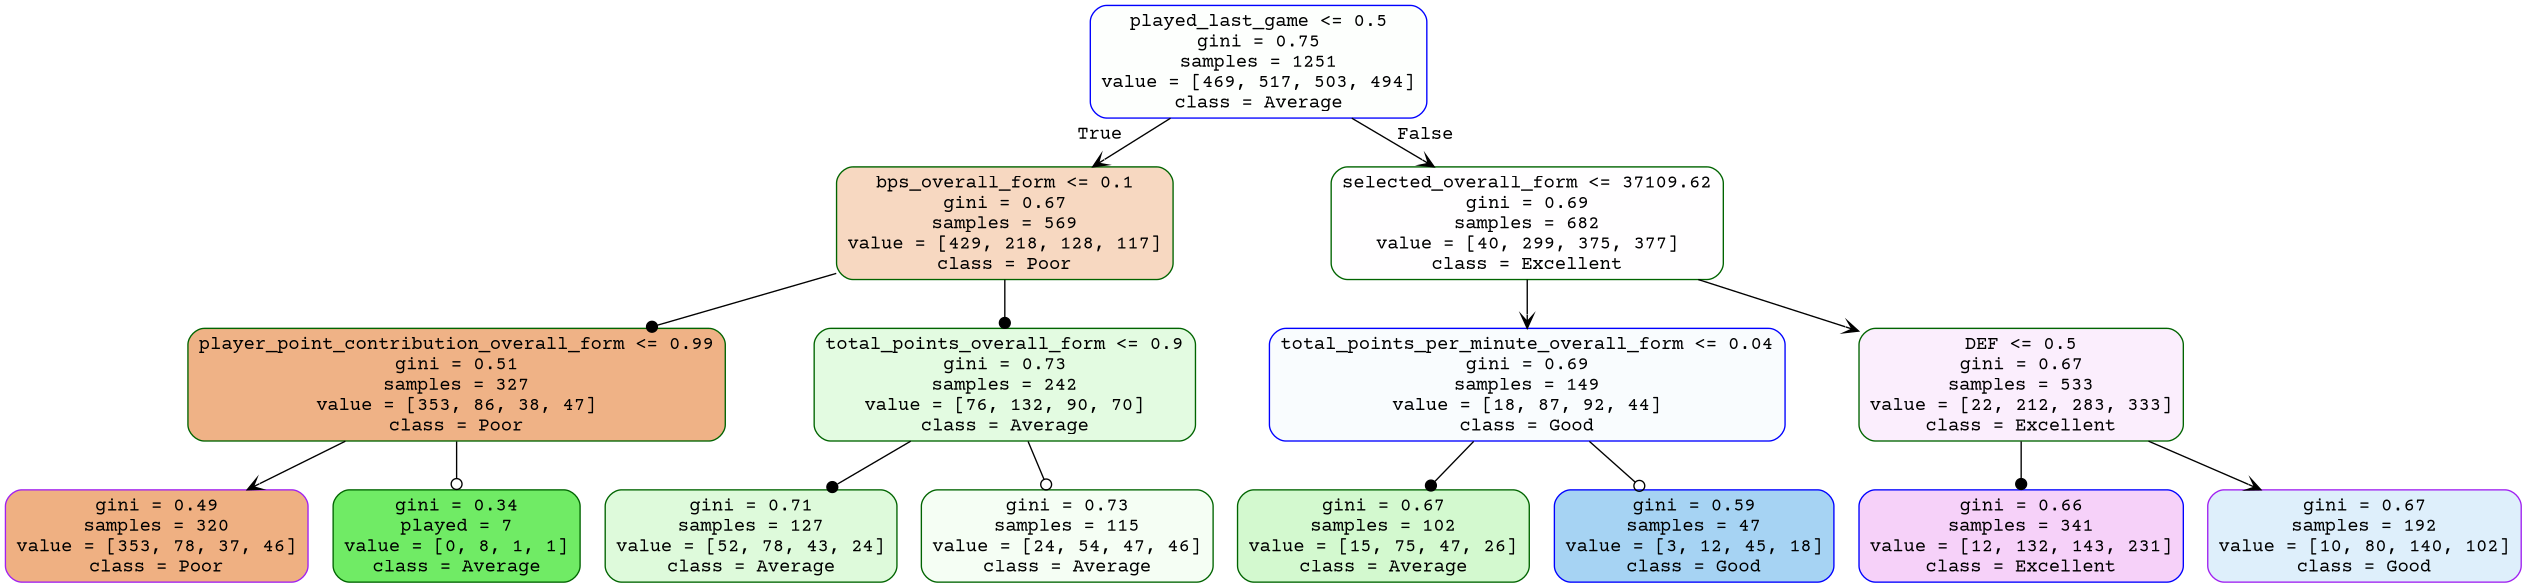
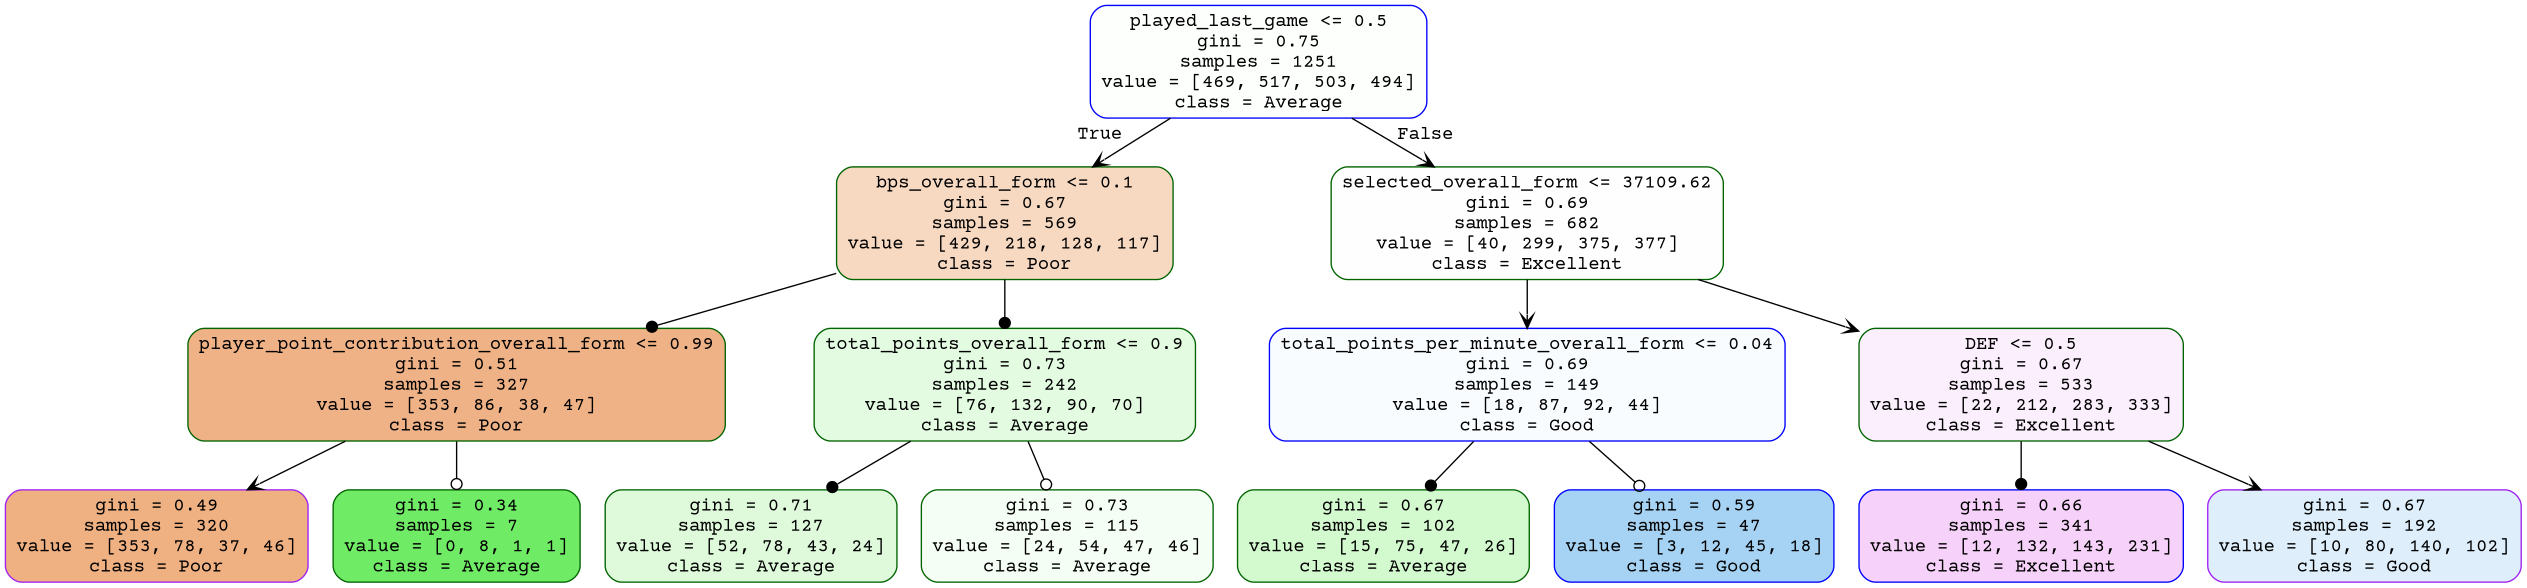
  digraph {
    fontname="Courier Prime"
    node [color=darkgreen fontname="Courier Prime" shape=box style="filled, rounded"]
    edge [fontname="Courier Prime" arrowhead=vee]
    n1 [color=blue fillcolor="#fdfffd" label="played_last_game <= 0.5\ngini = 0.75\nsamples = 1251\nvalue = [469, 517, 503, 494]\nclass = Average"]
    n2 [fillcolor="#f7d8c1" label="bps_overall_form <= 0.1\ngini = 0.67\nsamples = 569\nvalue = [429, 218, 128, 117]\nclass = Poor"]
    n3 [fillcolor="#fffeff" label="selected_overall_form <= 37109.62\ngini = 0.69\nsamples = 682\nvalue = [40, 299, 375, 377]\nclass = Excellent"]
    n4 [fillcolor="#efb286" label="player_point_contribution_overall_form <= 0.99\ngini = 0.51\nsamples = 327\nvalue = [353, 86, 38, 47]\nclass = Poor"]
    n5 [fillcolor="#e3fbe1" label="total_points_overall_form <= 0.9\ngini = 0.73\nsamples = 242\nvalue = [76, 132, 90, 70]\nclass = Average"]
    n6 [color=purple fillcolor="#efb082" label="gini = 0.49\nsamples = 320\nvalue = [353, 78, 37, 46]\nclass = Poor"]
-   n7 [fillcolor="#70eb65" label="gini = 0.34\nplayed = 7\nvalue = [0, 8, 1, 1]\nclass = Average"]
+   n7 [fillcolor="#70eb65" label="gini = 0.34\nsamples = 7\nvalue = [0, 8, 1, 1]\nclass = Average"]
    n8 [fillcolor="#defadb" label="gini = 0.71\nsamples = 127\nvalue = [52, 78, 43, 24]\nclass = Average"]
    n9 [fillcolor="#f5fef4" label="gini = 0.73\nsamples = 115\nvalue = [24, 54, 47, 46]\nclass = Average"]
    n10 [color=blue fillcolor="#f9fcfe" label="total_points_per_minute_overall_form <= 0.04\ngini = 0.69\nsamples = 149\nvalue = [18, 87, 92, 44]\nclass = Good"]
    n11 [fillcolor="#fbeefd" label="DEF <= 0.5\ngini = 0.67\nsamples = 533\nvalue = [22, 212, 283, 333]\nclass = Excellent"]
    n12 [fillcolor="#d3f9cf" label="gini = 0.67\nsamples = 102\nvalue = [15, 75, 47, 26]\nclass = Average"]
    n13 [color=blue fillcolor="#a6d3f3" label="gini = 0.59\nsamples = 47\nvalue = [3, 12, 45, 18]\nclass = Good"]
    n14 [color=blue fillcolor="#f6d1f9" label="gini = 0.66\nsamples = 341\nvalue = [12, 132, 143, 231]\nclass = Excellent"]
    n15 [color=purple fillcolor="#deeffb" label="gini = 0.67\nsamples = 192\nvalue = [10, 80, 140, 102]\nclass = Good"]
    n1 -> n2 [headlabel=True labelangle=45 labeldistance=2.5]
    n1 -> n3 [headlabel=False labelangle=-45 labeldistance=2.5]
    n2 -> n4 [arrowhead=dot]
    n2 -> n5 [arrowhead=dot]
    n3 -> n10
    n3 -> n11
    n4 -> n6
    n4 -> n7 [arrowhead=odot]
    n5 -> n8 [arrowhead=dot]
    n5 -> n9 [arrowhead=odot]
    n10 -> n12 [arrowhead=dot]
    n10 -> n13 [arrowhead=odot]
    n11 -> n14 [arrowhead=dot]
    n11 -> n15
  }
